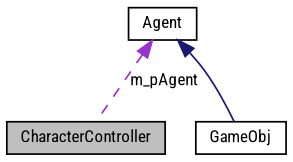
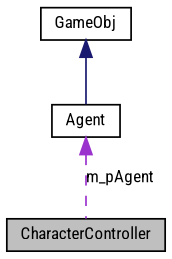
  digraph {
    fontname="Roboto Condensed"
    node [color=black fontname="Roboto Condensed" fontsize=10 shape=record]
    edge [dir=back fontname="Roboto Condensed" fontsize=10 labelfontname="FreeSans.ttf" labelfontsize=10]
    n1 [fillcolor=grey75 fontcolor=black height=0.2 label=CharacterController style=filled width=0.4]
    n2 [height=0.2 label=GameObj width=0.4]
    n3 [height=0.2 label=Agent width=0.4]
-   n3 -> n2 [color=midnightblue style=solid]
+   n2 -> n3 [color=midnightblue style=solid]
    n3 -> n1 [color=darkorchid3 label=m_pAgent style=dashed]
  }
